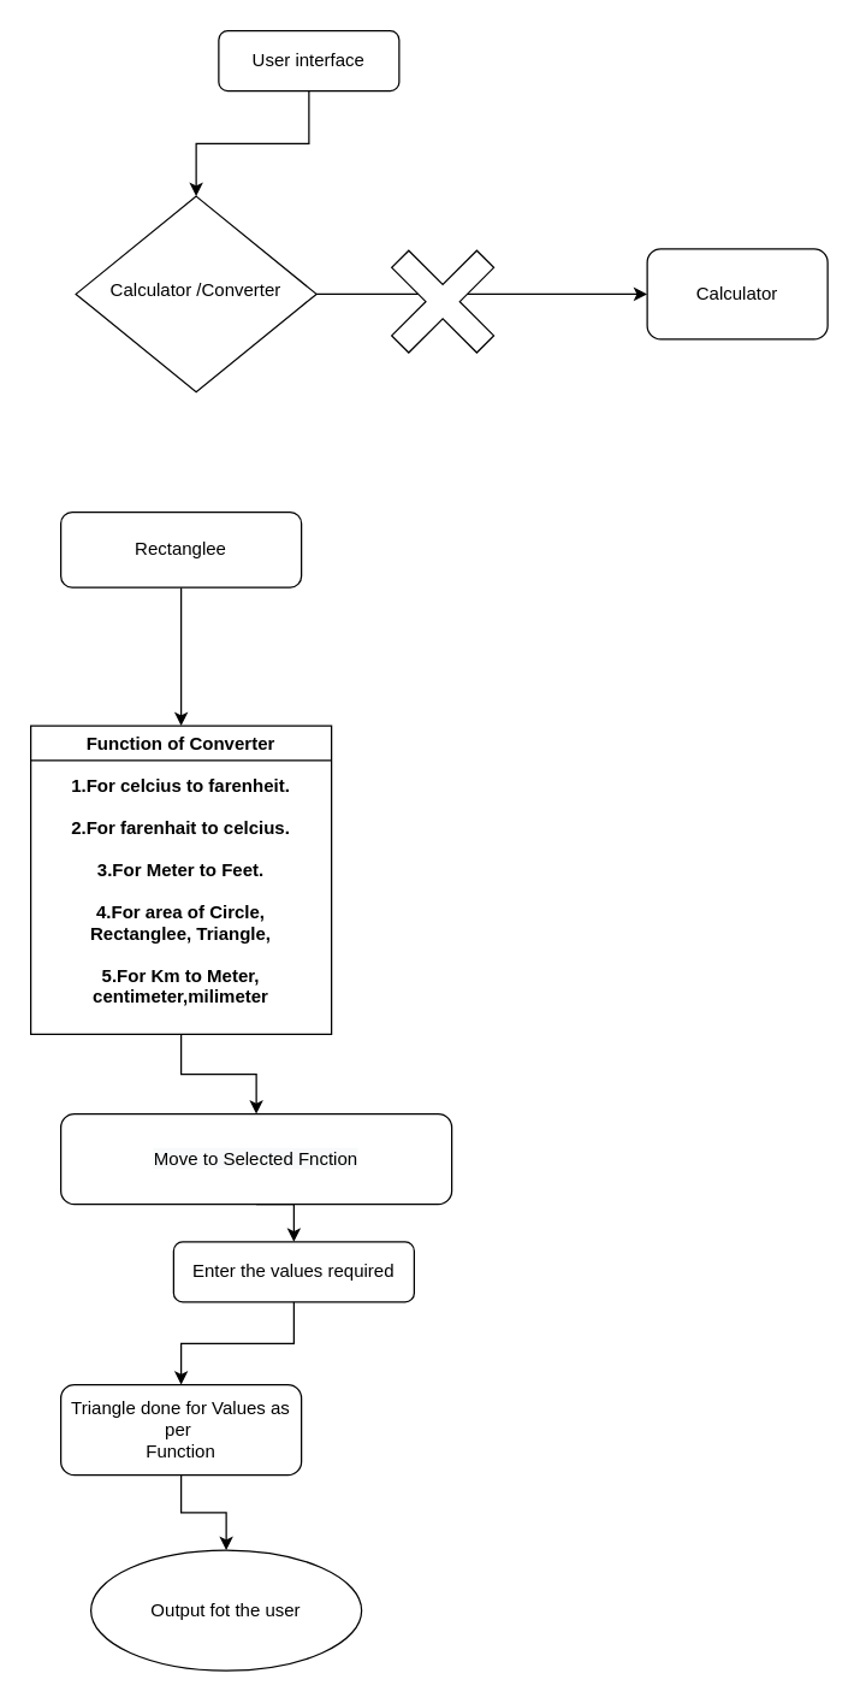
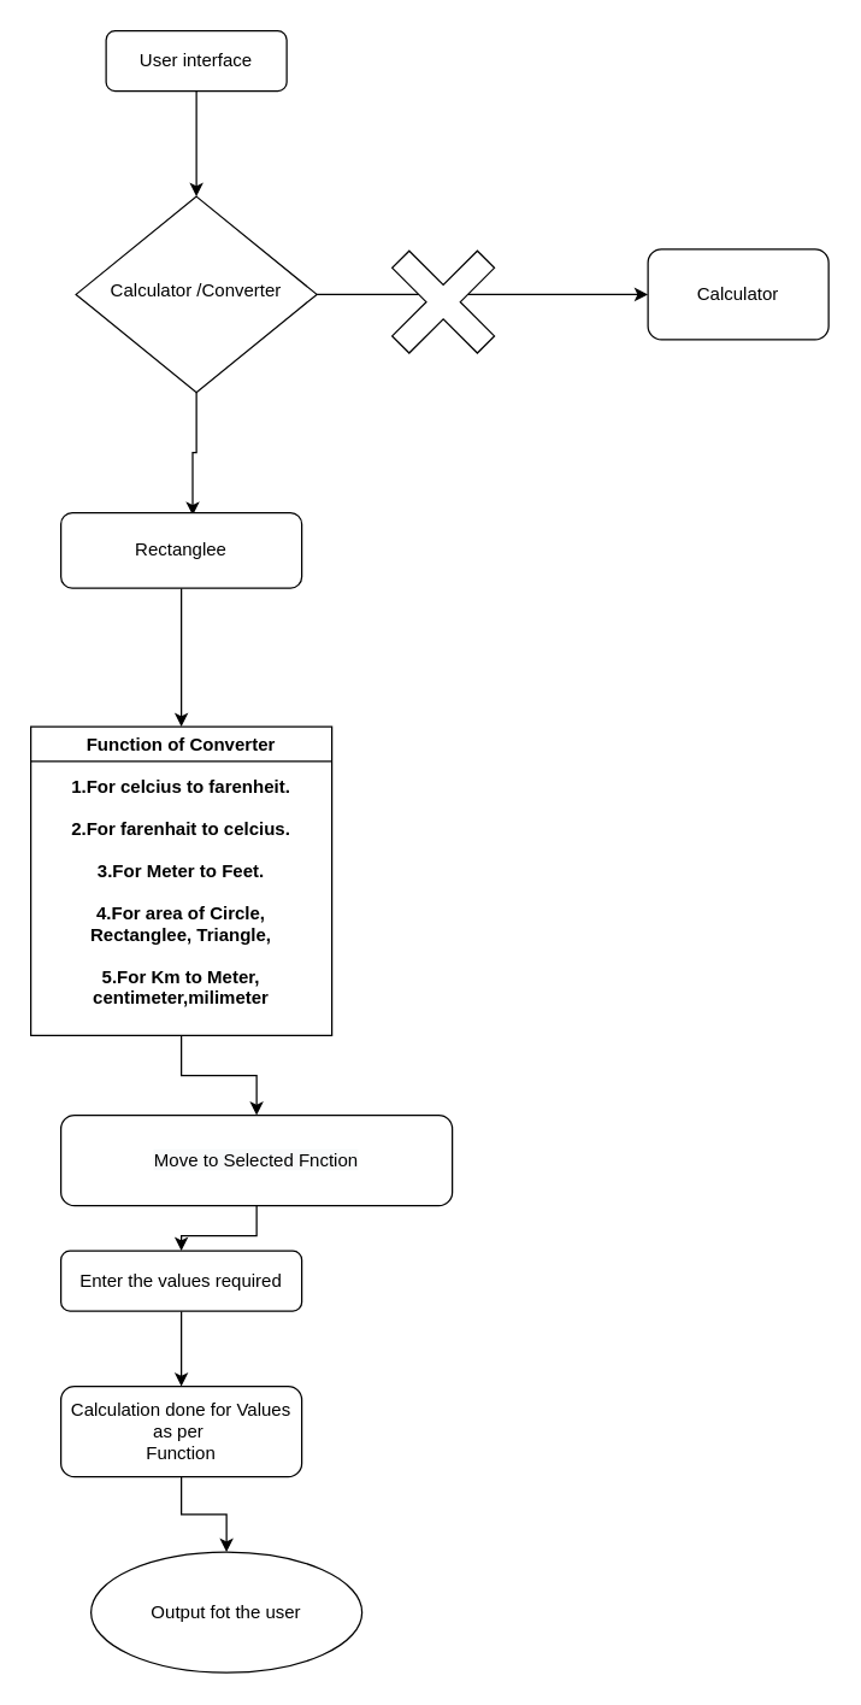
  <mxCell id="0" />
  <mxCell id="1" parent="0" />
  <mxCell id="2" style="edgeStyle=orthogonalEdgeStyle;rounded=0;orthogonalLoop=1;jettySize=auto;html=1;exitX=0.5;exitY=1;exitDx=0;exitDy=0;entryX=0.5;entryY=0;entryDx=0;entryDy=0;" parent="1" source="3" target="6" edge="1"><mxGeometry relative="1" as="geometry" /></mxCell>
- <mxCell id="3" value="User interface&lt;br&gt;" style="rounded=1;whiteSpace=wrap;html=1;fontSize=12;glass=0;strokeWidth=1;shadow=0;" parent="1" vertex="1"><mxGeometry x="145" y="20" width="120" height="40" as="geometry" /></mxCell>
+ <mxCell id="3" value="User interface&lt;br&gt;" style="rounded=1;whiteSpace=wrap;html=1;fontSize=12;glass=0;strokeWidth=1;shadow=0;" parent="1" vertex="1"><mxGeometry x="70" y="20" width="120" height="40" as="geometry" /></mxCell>
  <mxCell id="4" style="edgeStyle=orthogonalEdgeStyle;rounded=0;orthogonalLoop=1;jettySize=auto;html=1;entryX=0;entryY=0.5;entryDx=0;entryDy=0;" parent="1" source="6" target="7" edge="1"><mxGeometry relative="1" as="geometry" /></mxCell>
+ <mxCell id="5" style="edgeStyle=orthogonalEdgeStyle;rounded=0;orthogonalLoop=1;jettySize=auto;html=1;exitX=0.5;exitY=1;exitDx=0;exitDy=0;entryX=0.547;entryY=0.033;entryDx=0;entryDy=0;entryPerimeter=0;" parent="1" source="6" target="9" edge="1"><mxGeometry relative="1" as="geometry" /></mxCell>
  <mxCell id="6" value="Calculator /Converter" style="rhombus;whiteSpace=wrap;html=1;shadow=0;fontFamily=Helvetica;fontSize=12;align=center;strokeWidth=1;spacing=6;spacingTop=-4;" parent="1" vertex="1"><mxGeometry x="50" y="130" width="160" height="130" as="geometry" /></mxCell>
  <mxCell id="7" value="Calculator" style="rounded=1;whiteSpace=wrap;html=1;" parent="1" vertex="1"><mxGeometry x="430" y="165" width="120" height="60" as="geometry" /></mxCell>
  <mxCell id="8" style="edgeStyle=orthogonalEdgeStyle;rounded=0;orthogonalLoop=1;jettySize=auto;html=1;entryX=0.5;entryY=0;entryDx=0;entryDy=0;" parent="1" source="9" target="11" edge="1"><mxGeometry relative="1" as="geometry"><mxPoint x="120" y="495" as="targetPoint" /></mxGeometry></mxCell>
  <mxCell id="9" value="Rectanglee" style="rounded=1;whiteSpace=wrap;html=1;" parent="1" vertex="1"><mxGeometry x="40" y="340" width="160" height="50" as="geometry" /></mxCell>
  <mxCell id="10" style="edgeStyle=orthogonalEdgeStyle;rounded=0;orthogonalLoop=1;jettySize=auto;html=1;entryX=0.5;entryY=0;entryDx=0;entryDy=0;" parent="1" source="11" target="13" edge="1"><mxGeometry relative="1" as="geometry" /></mxCell>
  <mxCell id="11" value="&#10;&#10;&#10;&#10;&#10;&#10;&#10;&#10;&#10;&#10;&#10;&#10;Function of Converter&#10;&#10;1.For celcius to farenheit.&#10;&#10;2.For farenhait to celcius.&#10;&#10;3.For Meter to Feet.&#10;&#10;4.For area of Circle, &#10;Rectanglee, Triangle,&#10;&#10;5.For Km to Meter,&#10;centimeter,milimeter" style="swimlane;" parent="1" vertex="1"><mxGeometry x="20" y="482" width="200" height="205" as="geometry" /></mxCell>
  <mxCell id="12" style="edgeStyle=orthogonalEdgeStyle;rounded=0;orthogonalLoop=1;jettySize=auto;html=1;exitX=0.5;exitY=1;exitDx=0;exitDy=0;entryX=0.5;entryY=0;entryDx=0;entryDy=0;" parent="1" source="13" target="15" edge="1"><mxGeometry relative="1" as="geometry" /></mxCell>
  <mxCell id="13" value="&#10;&#10;&lt;span style=&quot;color: rgb(0, 0, 0); font-family: helvetica; font-size: 12px; font-style: normal; font-weight: 400; letter-spacing: normal; text-align: center; text-indent: 0px; text-transform: none; word-spacing: 0px; background-color: rgb(248, 249, 250); display: inline; float: none;&quot;&gt;Move to Selected Fnction&lt;/span&gt;&#10;&#10;" style="rounded=1;whiteSpace=wrap;html=1;" parent="1" vertex="1"><mxGeometry x="40" y="740" width="260" height="60" as="geometry" /></mxCell>
  <mxCell id="14" style="edgeStyle=orthogonalEdgeStyle;rounded=0;orthogonalLoop=1;jettySize=auto;html=1;entryX=0.5;entryY=0;entryDx=0;entryDy=0;" parent="1" source="15" target="17" edge="1"><mxGeometry relative="1" as="geometry" /></mxCell>
- <mxCell id="15" value="&lt;span&gt;Enter the values required&lt;/span&gt;" style="rounded=1;whiteSpace=wrap;html=1;" parent="1" vertex="1"><mxGeometry x="115" y="825" width="160" height="40" as="geometry" /></mxCell>
+ <mxCell id="15" value="&lt;span&gt;Enter the values required&lt;/span&gt;" style="rounded=1;whiteSpace=wrap;html=1;" parent="1" vertex="1"><mxGeometry x="40" y="830" width="160" height="40" as="geometry" /></mxCell>
  <mxCell id="16" style="edgeStyle=orthogonalEdgeStyle;rounded=0;orthogonalLoop=1;jettySize=auto;html=1;exitX=0.5;exitY=1;exitDx=0;exitDy=0;entryX=0.5;entryY=0;entryDx=0;entryDy=0;" parent="1" source="17" target="18" edge="1"><mxGeometry relative="1" as="geometry" /></mxCell>
- <mxCell id="17" value="&lt;span&gt;Triangle done for Values as per&amp;nbsp;&lt;/span&gt;&lt;br&gt;&lt;span&gt;Function&lt;/span&gt;" style="rounded=1;whiteSpace=wrap;html=1;" parent="1" vertex="1"><mxGeometry x="40" y="920" width="160" height="60" as="geometry" /></mxCell>
+ <mxCell id="17" value="&lt;span&gt;Calculation done for Values as per&amp;nbsp;&lt;/span&gt;&lt;br&gt;&lt;span&gt;Function&lt;/span&gt;" style="rounded=1;whiteSpace=wrap;html=1;" parent="1" vertex="1"><mxGeometry x="40" y="920" width="160" height="60" as="geometry" /></mxCell>
  <mxCell id="18" value="&lt;span&gt;Output fot the user&lt;/span&gt;" style="ellipse;whiteSpace=wrap;html=1;" parent="1" vertex="1"><mxGeometry x="60" y="1030" width="180" height="80" as="geometry" /></mxCell>
  <mxCell id="19" value="" style="shape=cross;whiteSpace=wrap;html=1;rotation=-45;" parent="1" vertex="1"><mxGeometry x="254" y="160" width="80" height="80" as="geometry" /></mxCell>
